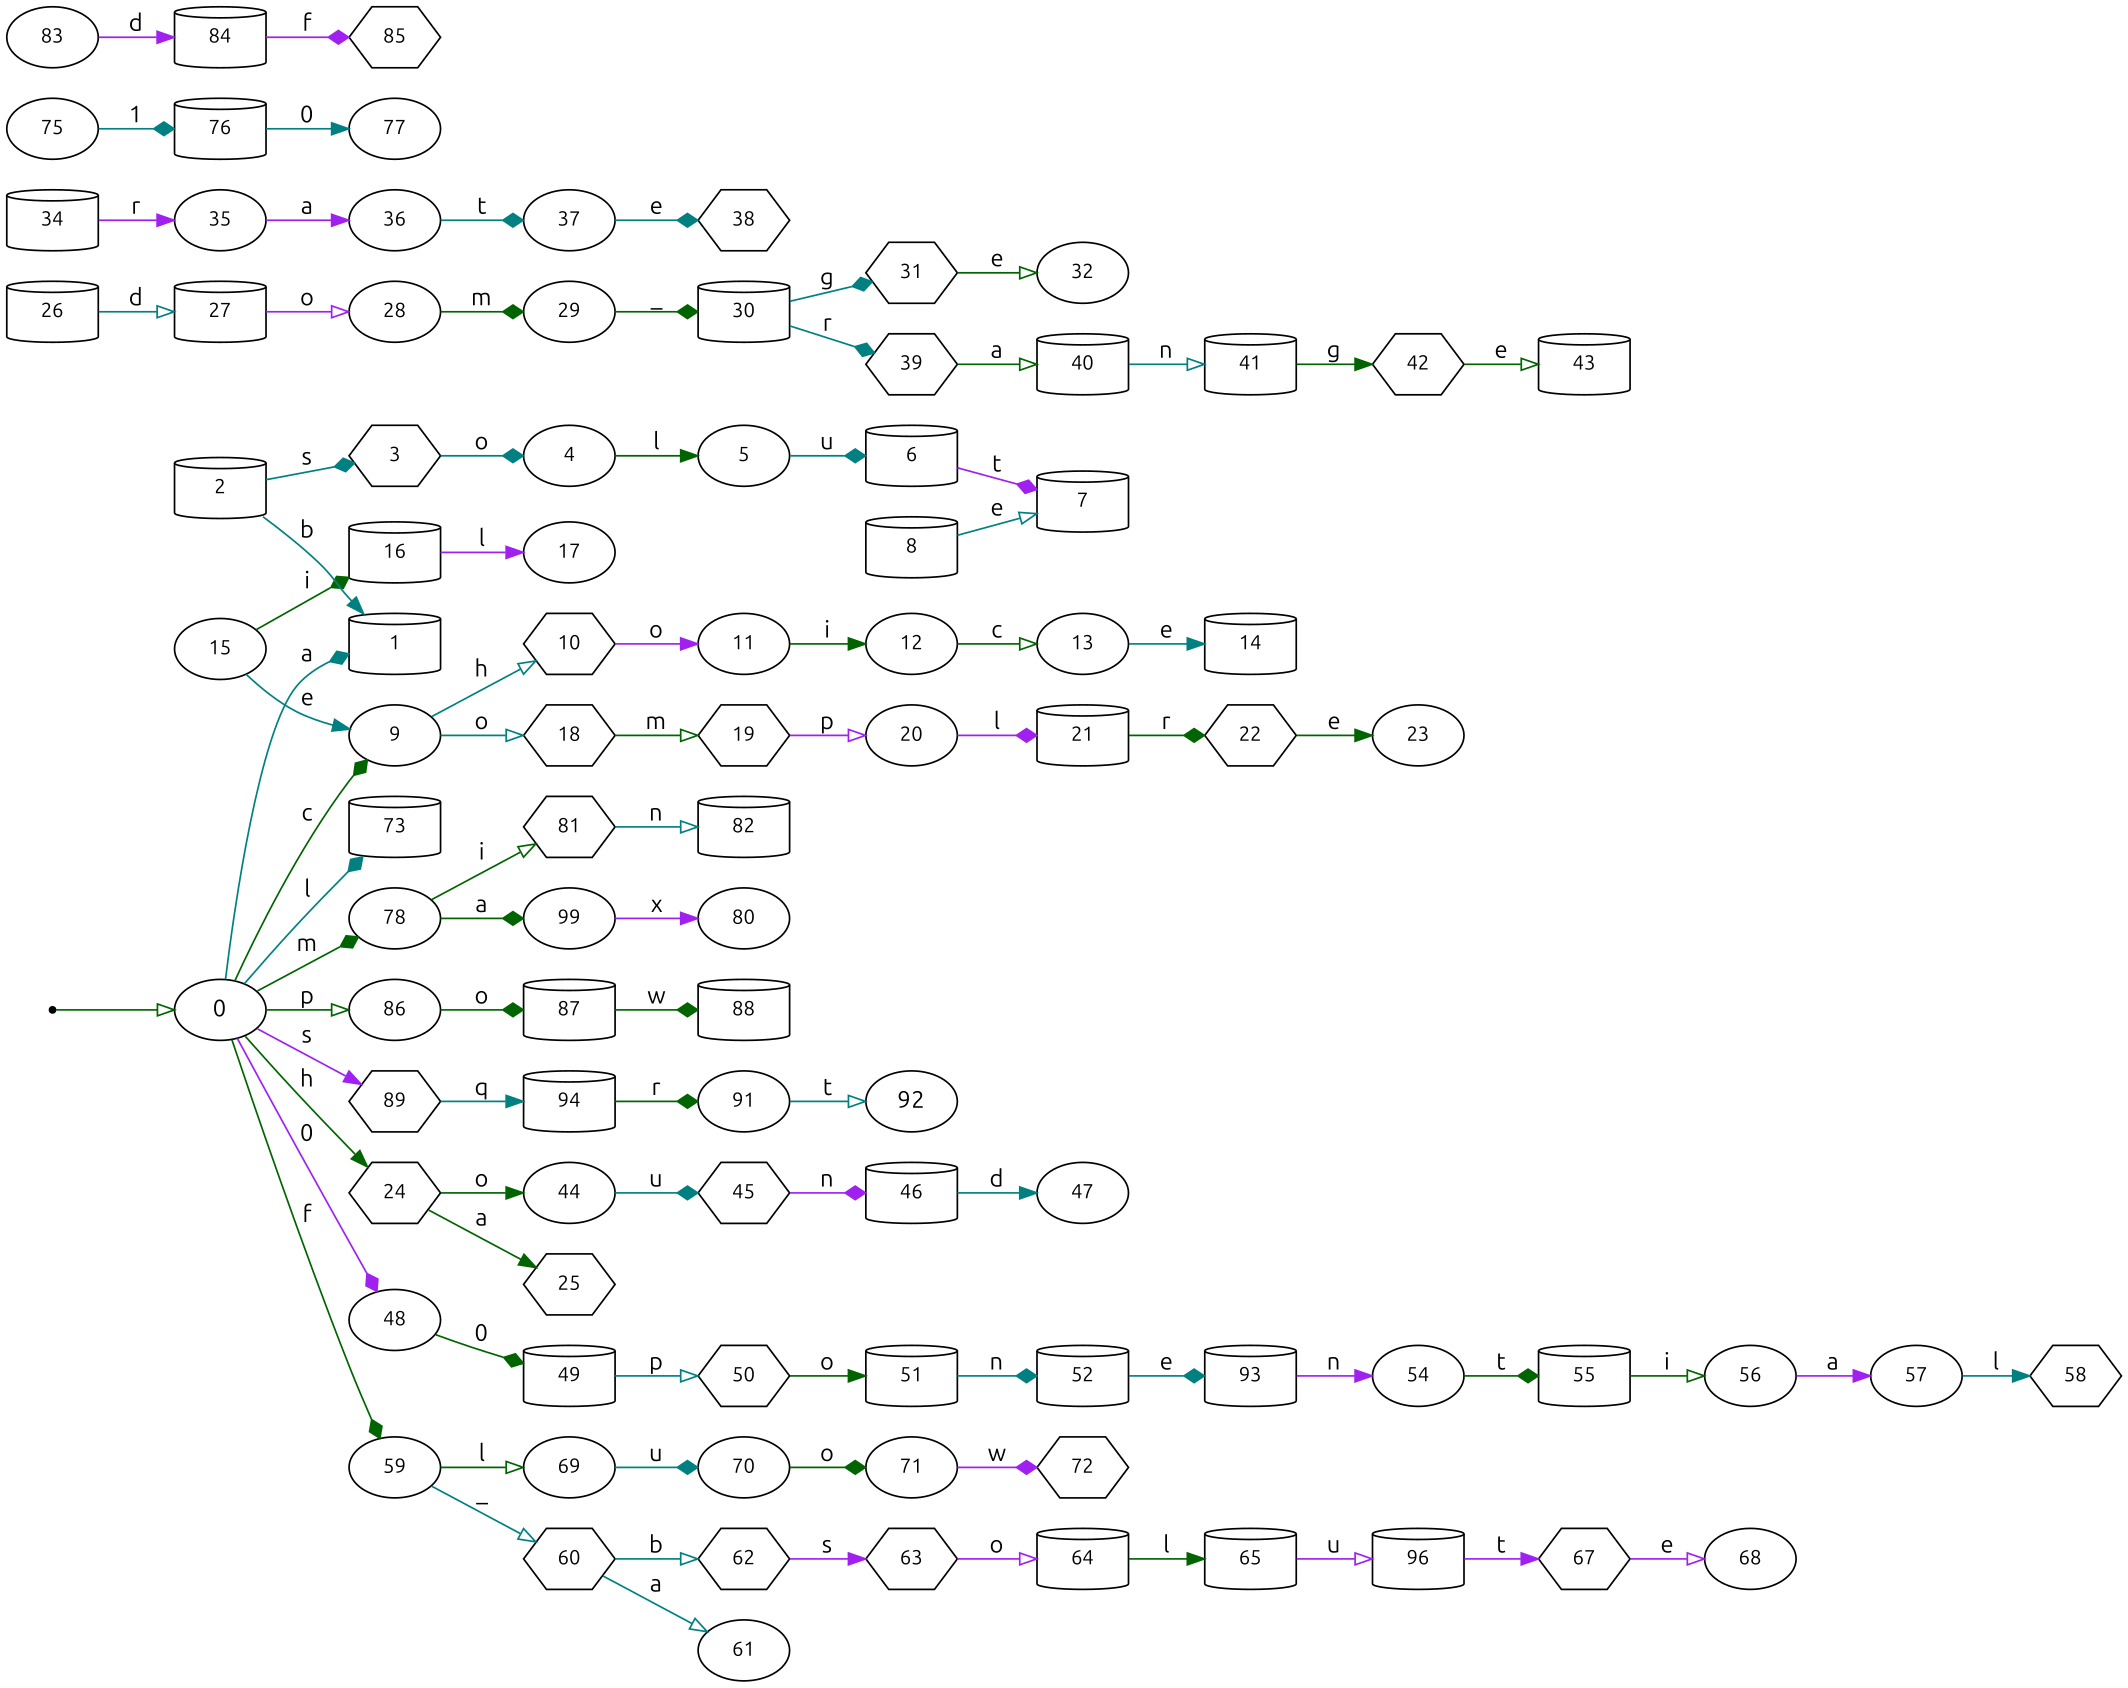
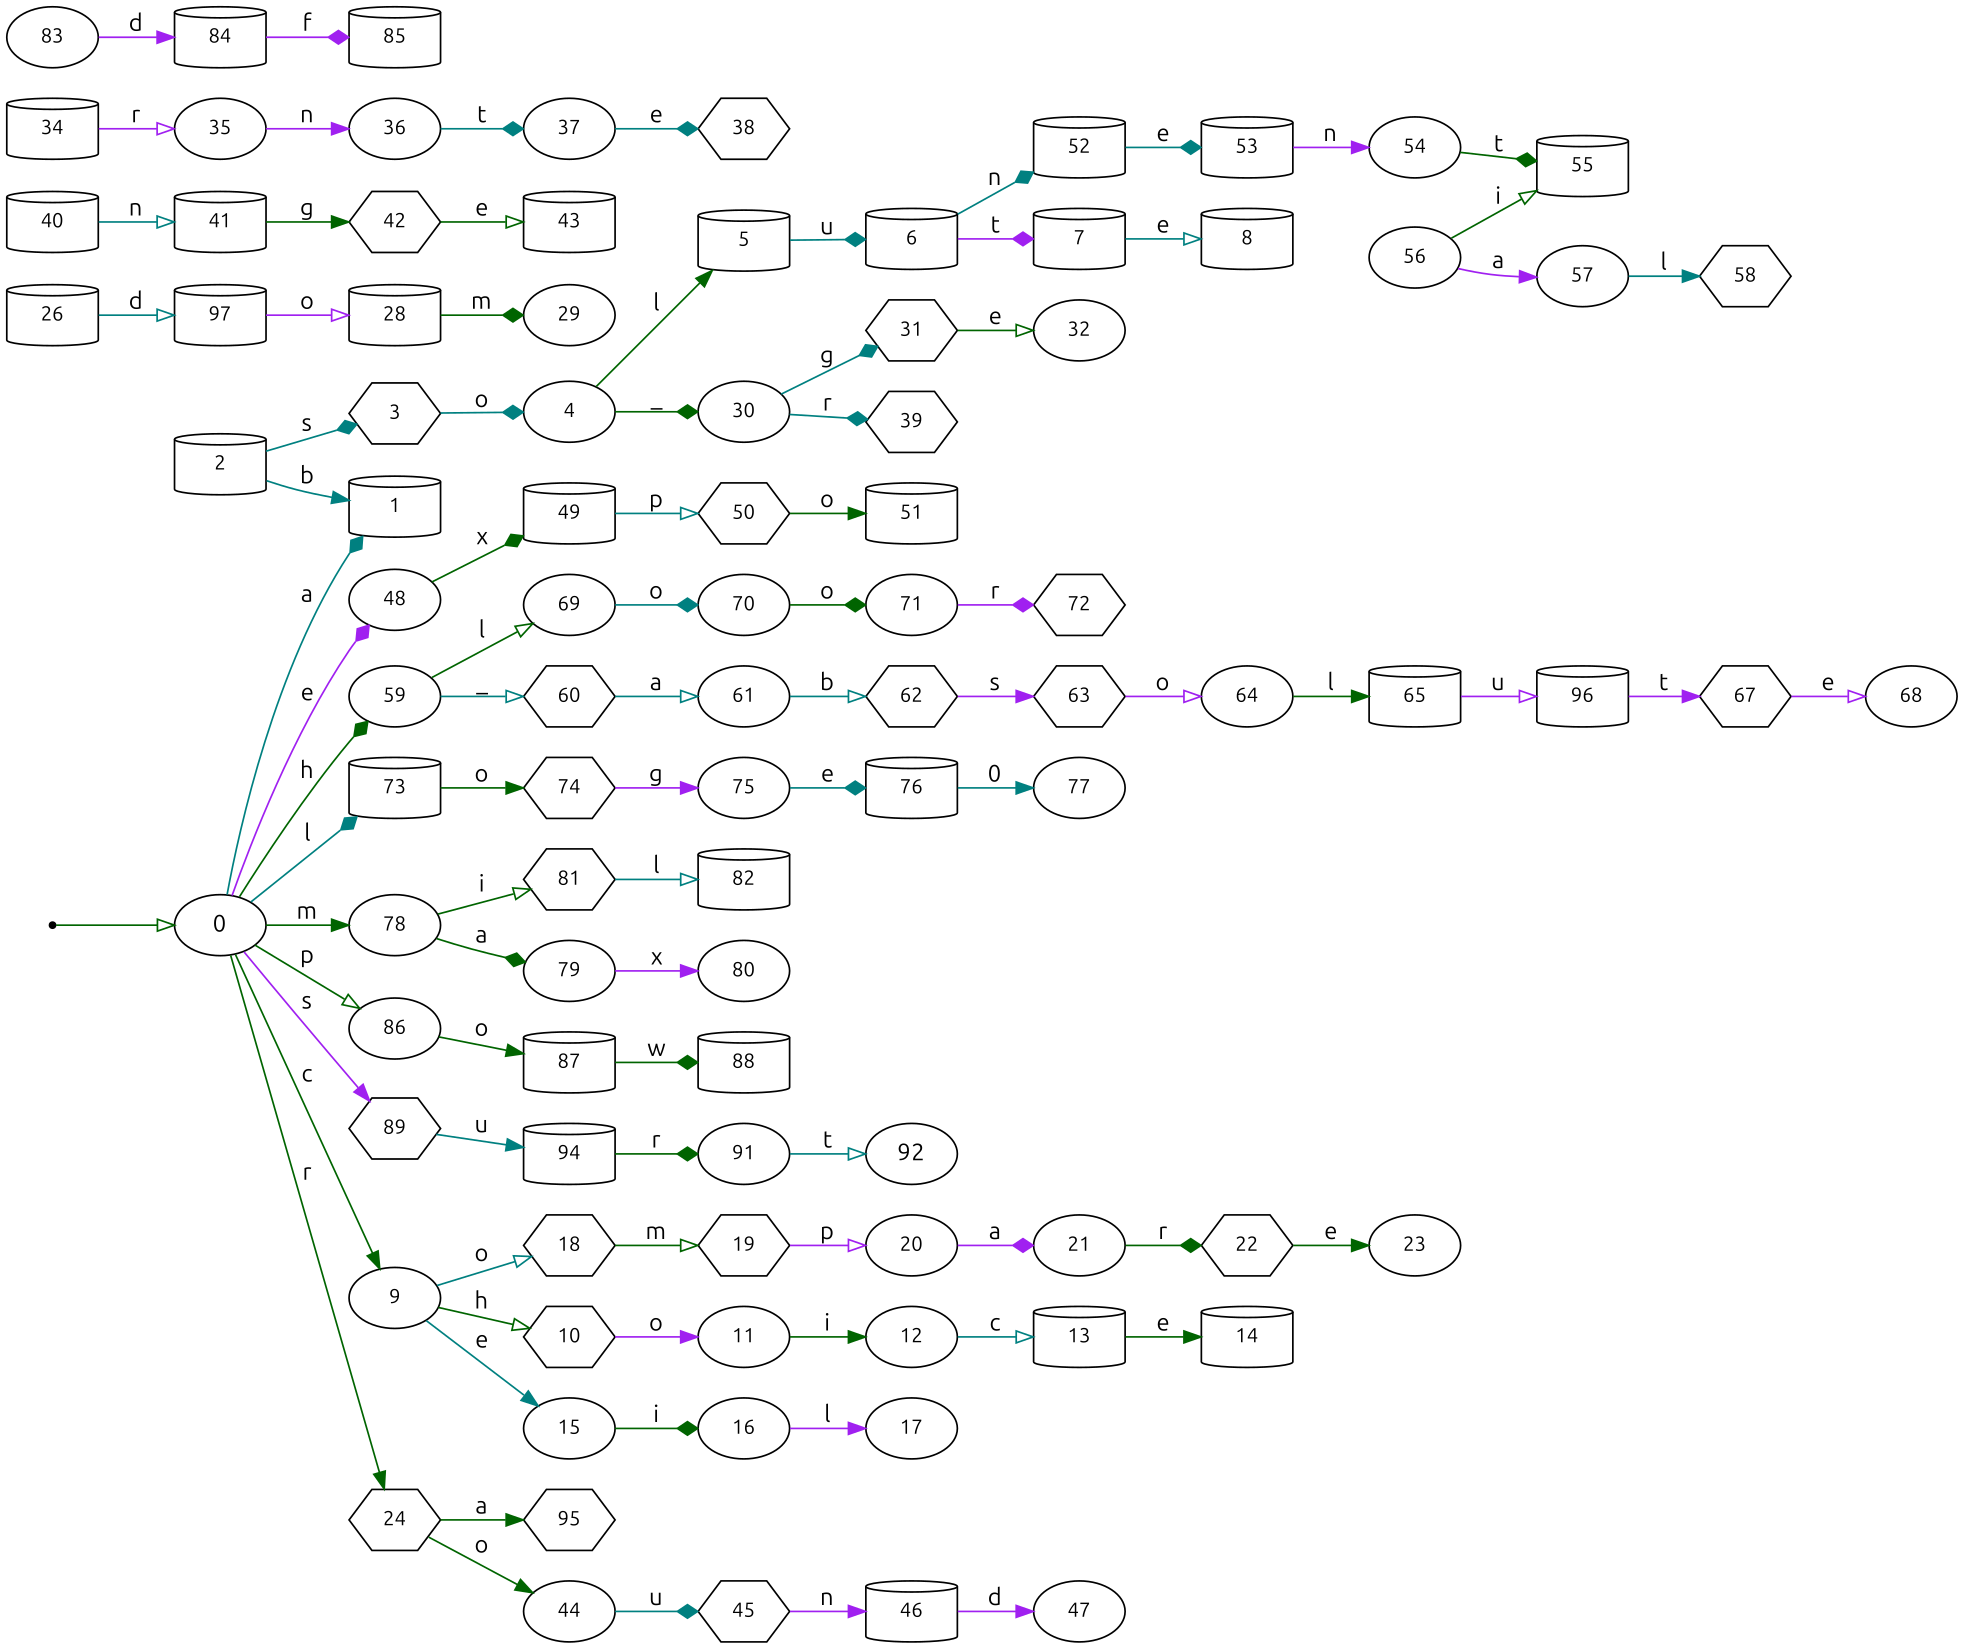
  digraph {
    fontname=Ubuntu
    rankdir=LR
    node [fontname=Ubuntu fontsize=12 shape=ellipse]
    edge [arrowhead=normal color=darkgreen fontname=Ubuntu]
    n1 [fontsize=14 label=0]
    n2 [label=1 shape=cylinder]
    n3 [label=9]
    n4 [label=24 shape=hexagon]
    n5 [label=48]
    n6 [label=59]
    n7 [label=73 shape=cylinder]
    n8 [label=78]
    n9 [label=86]
    n10 [label=89 shape=hexagon]
    n11 [label=10 shape=hexagon]
    n12 [label=15]
    n13 [label=18 shape=hexagon]
-   n14 [label=25 shape=hexagon]
+   n14 [label=95 shape=hexagon]
    n15 [label=44]
    n16 [label=49 shape=cylinder]
    n17 [label=60 shape=hexagon]
    n18 [label=69]
-   n20 [label=99]
+   n19 [label=74 shape=hexagon]
+   n20 [label=79]
    n21 [label=81 shape=hexagon]
    n22 [label=87 shape=cylinder]
    n23 [label=94 shape=cylinder]
    n24 [label=2 shape=cylinder]
    n25 [label=3 shape=hexagon]
    n26 [label=4]
-   n27 [label=5]
+   n27 [label=5 shape=cylinder]
    n28 [label=6 shape=cylinder]
    n29 [label=7 shape=cylinder]
    n30 [label=8 shape=cylinder]
    n31 [label=11]
-   n32 [label=16 shape=cylinder]
+   n32 [label=16]
    n33 [label=19 shape=hexagon]
    n34 [label=12]
-   n35 [label=13]
+   n35 [label=13 shape=cylinder]
    n36 [label=14 shape=cylinder]
    n37 [label=17]
    n38 [label=20]
-   n39 [label=21 shape=cylinder]
+   n39 [label=21]
    n40 [label=22 shape=hexagon]
    n41 [label=23]
    n42 [label=45 shape=hexagon]
    n43 [label=26 shape=cylinder]
-   n44 [label=27 shape=cylinder]
-   n45 [label=28]
+   n44 [label=97 shape=cylinder]
+   n45 [label=28 shape=cylinder]
    n46 [label=29]
-   n47 [label=30 shape=cylinder]
+   n47 [label=30]
    n48 [label=31 shape=hexagon]
    n49 [label=39 shape=hexagon]
    n50 [label=32]
    n51 [label=40 shape=cylinder]
    n52 [label=34 shape=cylinder]
    n53 [label=35]
    n54 [label=36]
    n55 [label=37]
    n56 [label=38 shape=hexagon]
    n57 [label=41 shape=cylinder]
    n58 [label=42 shape=hexagon]
    n59 [label=43 shape=cylinder]
    n60 [label=46 shape=cylinder]
    n61 [label=47]
    n62 [label=50 shape=hexagon]
    n63 [label=51 shape=cylinder]
    n64 [label=52 shape=cylinder]
-   n65 [label=93 shape=cylinder]
+   n65 [label=53 shape=cylinder]
    n66 [label=54]
    n67 [label=55 shape=cylinder]
    n68 [label=56]
    n69 [label=57]
    n70 [label=58 shape=hexagon]
    n71 [label=61]
    n72 [label=70]
    n73 [label=62 shape=hexagon]
    n74 [label=63 shape=hexagon]
-   n75 [label=64 shape=cylinder]
+   n75 [label=64]
    n76 [label=65 shape=cylinder]
    n77 [label=96 shape=cylinder]
    n78 [label=67 shape=hexagon]
    n79 [label=68]
    n80 [label=71]
    n81 [label=72 shape=hexagon]
    n82 [label=75]
    n83 [label=76 shape=cylinder]
    n84 [label=77]
    n85 [label=80]
    n86 [label=82 shape=cylinder]
    n87 [label=83]
    n88 [label=84 shape=cylinder]
-   n89 [label=85 shape=hexagon]
+   n89 [label=85 shape=cylinder]
    n90 [label=88 shape=cylinder]
    n91 [label=91]
    n92 [fontsize=14 label=92]
    n93 [fontsize=14 label=92 shape=point]
    n1 -> n2 [arrowhead=diamond color=teal label=a]
-   n1 -> n3 [arrowhead=diamond label=c]
-   n1 -> n4 [label=h]
-   n1 -> n5 [arrowhead=diamond color=purple label=0]
-   n1 -> n6 [arrowhead=diamond label=f]
+   n1 -> n3 [label=c]
+   n1 -> n4 [label=r]
+   n1 -> n5 [arrowhead=diamond color=purple label=e]
+   n1 -> n6 [arrowhead=diamond label=h]
    n1 -> n7 [arrowhead=diamond color=teal label=l]
-   n1 -> n8 [arrowhead=diamond label=m]
+   n1 -> n8 [label=m]
    n1 -> n9 [arrowhead=onormal label=p]
    n1 -> n10 [color=purple label=s]
-   n3 -> n11 [arrowhead=onormal color=teal label=h]
-   n12 -> n3 [color=teal label=e]
+   n3 -> n11 [arrowhead=onormal label=h]
+   n3 -> n12 [color=teal label=e]
    n3 -> n13 [arrowhead=onormal color=teal label=o]
    n4 -> n14 [label=a]
    n4 -> n15 [label=o]
-   n5 -> n16 [arrowhead=diamond label=0]
+   n5 -> n16 [arrowhead=diamond label=x]
    n6 -> n17 [arrowhead=onormal color=teal label=_]
    n6 -> n18 [arrowhead=onormal label=l]
+   n7 -> n19 [label=o]
    n8 -> n20 [arrowhead=diamond label=a]
    n8 -> n21 [arrowhead=onormal label=i]
-   n9 -> n22 [arrowhead=diamond label=o]
-   n10 -> n23 [color=teal label=q]
+   n9 -> n22 [label=o]
+   n10 -> n23 [color=teal label=u]
    n11 -> n31 [color=purple label=o]
    n12 -> n32 [arrowhead=diamond label=i]
    n13 -> n33 [arrowhead=onormal label=m]
    n15 -> n42 [arrowhead=diamond color=teal label=u]
    n16 -> n62 [arrowhead=onormal color=teal label=p]
    n17 -> n71 [arrowhead=onormal color=teal label=a]
-   n18 -> n72 [arrowhead=diamond color=teal label=u]
+   n18 -> n72 [arrowhead=diamond color=teal label=o]
+   n19 -> n82 [color=purple label=g]
    n20 -> n85 [color=purple label=x]
-   n21 -> n86 [arrowhead=onormal color=teal label=n]
+   n21 -> n86 [arrowhead=onormal color=teal label=l]
    n22 -> n90 [arrowhead=diamond label=w]
    n23 -> n91 [arrowhead=diamond label=r]
    n24 -> n2 [color=teal label=b]
    n24 -> n25 [arrowhead=diamond color=teal label=s]
    n25 -> n26 [arrowhead=diamond color=teal label=o]
    n26 -> n27 [label=l]
    n27 -> n28 [arrowhead=diamond color=teal label=u]
    n28 -> n29 [arrowhead=diamond color=purple label=t]
-   n30 -> n29 [arrowhead=onormal color=teal label=e]
+   n29 -> n30 [arrowhead=onormal color=teal label=e]
    n31 -> n34 [label=i]
    n32 -> n37 [color=purple label=l]
    n33 -> n38 [arrowhead=onormal color=purple label=p]
-   n34 -> n35 [arrowhead=onormal label=c]
-   n35 -> n36 [color=teal label=e]
-   n38 -> n39 [arrowhead=diamond color=purple label=l]
+   n34 -> n35 [arrowhead=onormal color=teal label=c]
+   n35 -> n36 [label=e]
+   n38 -> n39 [arrowhead=diamond color=purple label=a]
    n39 -> n40 [arrowhead=diamond label=r]
    n40 -> n41 [label=e]
-   n42 -> n60 [arrowhead=diamond color=purple label=n]
+   n42 -> n60 [color=purple label=n]
    n43 -> n44 [arrowhead=onormal color=teal label=d]
    n44 -> n45 [arrowhead=onormal color=purple label=o]
    n45 -> n46 [arrowhead=diamond label=m]
-   n46 -> n47 [arrowhead=diamond label=_]
+   n26 -> n47 [arrowhead=diamond label=_]
    n47 -> n48 [arrowhead=diamond color=teal label=g]
    n47 -> n49 [arrowhead=diamond color=teal label=r]
    n48 -> n50 [arrowhead=onormal label=e]
-   n49 -> n51 [arrowhead=onormal label=a]
    n51 -> n57 [arrowhead=onormal color=teal label=n]
-   n52 -> n53 [color=purple label=r]
-   n53 -> n54 [color=purple label=a]
+   n52 -> n53 [arrowhead=onormal color=purple label=r]
+   n53 -> n54 [color=purple label=n]
    n54 -> n55 [arrowhead=diamond color=teal label=t]
    n55 -> n56 [arrowhead=diamond color=teal label=e]
    n57 -> n58 [label=g]
    n58 -> n59 [arrowhead=onormal label=e]
-   n60 -> n61 [color=teal label=d]
+   n60 -> n61 [color=purple label=d]
    n62 -> n63 [label=o]
-   n63 -> n64 [arrowhead=diamond color=teal label=n]
+   n28 -> n64 [arrowhead=diamond color=teal label=n]
    n64 -> n65 [arrowhead=diamond color=teal label=e]
    n65 -> n66 [color=purple label=n]
    n66 -> n67 [arrowhead=diamond label=t]
-   n67 -> n68 [arrowhead=onormal label=i]
+   n68 -> n67 [arrowhead=onormal label=i]
    n68 -> n69 [color=purple label=a]
    n69 -> n70 [color=teal label=l]
-   n17 -> n73 [arrowhead=onormal color=teal label=b]
+   n71 -> n73 [arrowhead=onormal color=teal label=b]
    n72 -> n80 [arrowhead=diamond label=o]
    n73 -> n74 [color=purple label=s]
    n74 -> n75 [arrowhead=onormal color=purple label=o]
    n75 -> n76 [label=l]
    n76 -> n77 [arrowhead=onormal color=purple label=u]
    n77 -> n78 [color=purple label=t]
    n78 -> n79 [arrowhead=onormal color=purple label=e]
-   n80 -> n81 [arrowhead=diamond color=purple label=w]
-   n82 -> n83 [arrowhead=diamond color=teal label=1]
+   n80 -> n81 [arrowhead=diamond color=purple label=r]
+   n82 -> n83 [arrowhead=diamond color=teal label=e]
    n83 -> n84 [color=teal label=0]
    n87 -> n88 [color=purple label=d]
    n88 -> n89 [arrowhead=diamond color=purple label=f]
    n91 -> n92 [arrowhead=onormal color=teal label=t]
    n93 -> n1 [arrowhead=onormal]
  }
